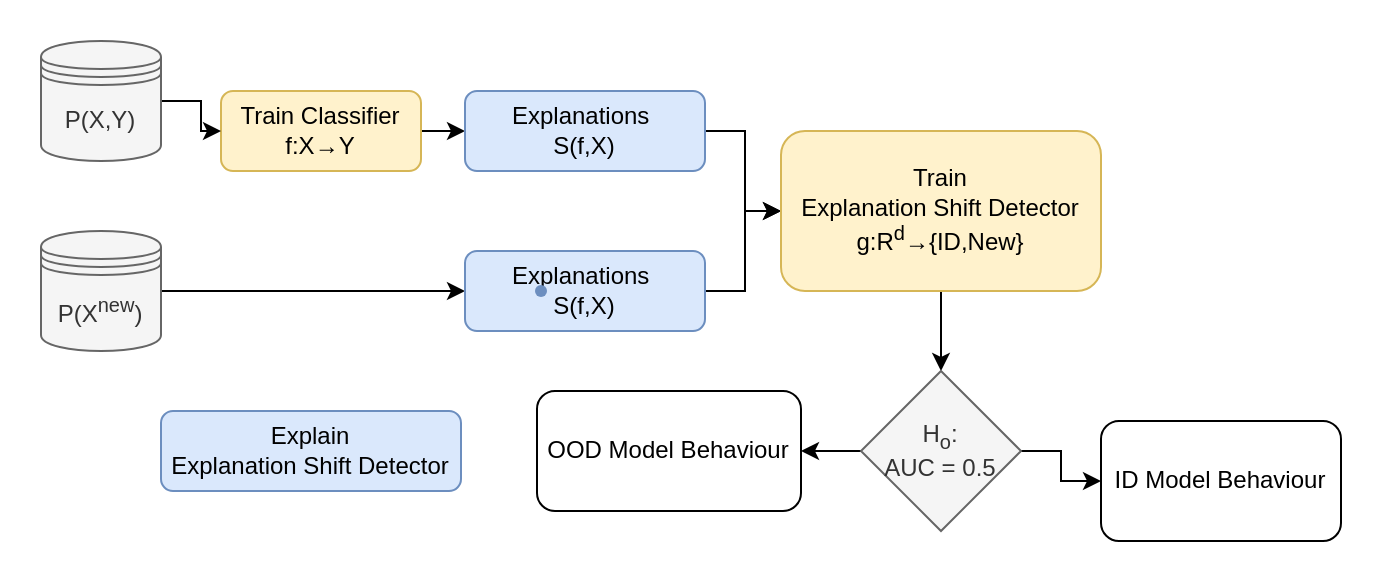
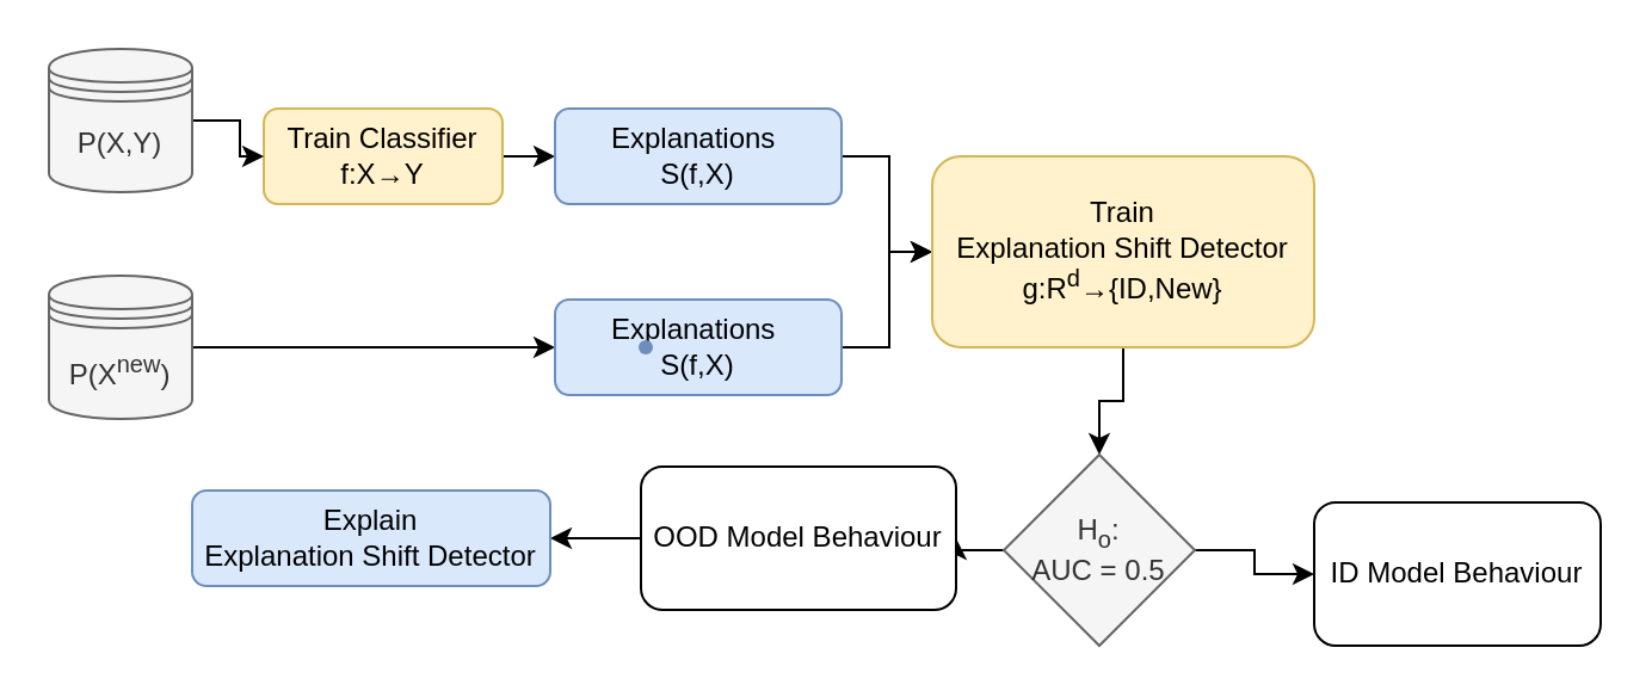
  <mxCell id="0" />
  <mxCell id="1" parent="0" />
  <mxCell id="2" value="" style="edgeStyle=orthogonalEdgeStyle;rounded=0;orthogonalLoop=1;jettySize=auto;html=1;" edge="1" parent="1" source="3" target="9"><mxGeometry relative="1" as="geometry" /></mxCell>
  <mxCell id="3" value="Train Classifier&lt;br&gt;f:X→Y" style="rounded=1;whiteSpace=wrap;html=1;fontSize=12;glass=0;strokeWidth=1;shadow=0;horizontal=1;fillColor=#fff2cc;strokeColor=#d6b656;" parent="1" vertex="1"><mxGeometry x="110" y="45" width="100" height="40" as="geometry" /></mxCell>
  <mxCell id="4" value="" style="edgeStyle=orthogonalEdgeStyle;rounded=0;orthogonalLoop=1;jettySize=auto;html=1;" edge="1" parent="1" source="5" target="3"><mxGeometry relative="1" as="geometry" /></mxCell>
  <mxCell id="5" value="P(X,Y)" style="shape=datastore;whiteSpace=wrap;html=1;fillColor=#f5f5f5;strokeColor=#666666;fontColor=#333333;" vertex="1" parent="1"><mxGeometry x="20" y="20" width="60" height="60" as="geometry" /></mxCell>
  <mxCell id="6" value="" style="edgeStyle=orthogonalEdgeStyle;rounded=0;orthogonalLoop=1;jettySize=auto;html=1;entryX=0;entryY=0.5;entryDx=0;entryDy=0;" edge="1" parent="1" source="7" target="11"><mxGeometry relative="1" as="geometry" /></mxCell>
  <mxCell id="7" value="P(X&lt;sup&gt;new&lt;/sup&gt;)" style="shape=datastore;whiteSpace=wrap;html=1;fillColor=#f5f5f5;strokeColor=#666666;fontColor=#333333;" vertex="1" parent="1"><mxGeometry x="20" y="115" width="60" height="60" as="geometry" /></mxCell>
  <mxCell id="8" value="" style="edgeStyle=orthogonalEdgeStyle;rounded=0;orthogonalLoop=1;jettySize=auto;html=1;" edge="1" parent="1" source="9" target="14"><mxGeometry relative="1" as="geometry" /></mxCell>
  <mxCell id="9" value="Explanations&amp;nbsp;&lt;br&gt;S(f,X)" style="rounded=1;whiteSpace=wrap;html=1;fontSize=12;glass=0;strokeWidth=1;shadow=0;fillColor=#dae8fc;strokeColor=#6c8ebf;" vertex="1" parent="1"><mxGeometry x="232" y="45" width="120" height="40" as="geometry" /></mxCell>
  <mxCell id="10" value="" style="edgeStyle=orthogonalEdgeStyle;rounded=0;orthogonalLoop=1;jettySize=auto;html=1;" edge="1" parent="1" source="11" target="14"><mxGeometry relative="1" as="geometry" /></mxCell>
  <mxCell id="11" value="Explanations&amp;nbsp;&lt;br&gt;S(f,X)" style="rounded=1;whiteSpace=wrap;html=1;fontSize=12;glass=0;strokeWidth=1;shadow=0;fillColor=#dae8fc;strokeColor=#6c8ebf;" vertex="1" parent="1"><mxGeometry x="232" y="125" width="120" height="40" as="geometry" /></mxCell>
  <mxCell id="12" value="" style="shape=waypoint;sketch=0;size=6;pointerEvents=1;points=[];fillColor=#dae8fc;resizable=0;rotatable=0;perimeter=centerPerimeter;snapToPoint=1;strokeColor=#6c8ebf;" vertex="1" parent="1"><mxGeometry x="260" y="135" width="20" height="20" as="geometry" /></mxCell>
  <mxCell id="13" value="" style="edgeStyle=orthogonalEdgeStyle;rounded=0;orthogonalLoop=1;jettySize=auto;html=1;" edge="1" parent="1" source="14" target="17"><mxGeometry relative="1" as="geometry" /></mxCell>
  <mxCell id="14" value="Train &lt;br&gt;Explanation Shift Detector&lt;br&gt;g:R&lt;sup&gt;d&lt;/sup&gt;→{ID,New}" style="rounded=1;whiteSpace=wrap;html=1;fontSize=12;glass=0;strokeWidth=1;shadow=0;horizontal=1;fillColor=#fff2cc;strokeColor=#d6b656;" vertex="1" parent="1"><mxGeometry x="390" y="65" width="160" height="80" as="geometry" /></mxCell>
  <mxCell id="15" value="" style="edgeStyle=orthogonalEdgeStyle;rounded=0;orthogonalLoop=1;jettySize=auto;html=1;" edge="1" parent="1" source="17" target="18"><mxGeometry relative="1" as="geometry" /></mxCell>
  <mxCell id="16" value="" style="edgeStyle=orthogonalEdgeStyle;rounded=0;orthogonalLoop=1;jettySize=auto;html=1;" edge="1" parent="1" source="17" target="20"><mxGeometry relative="1" as="geometry" /></mxCell>
- <mxCell id="17" value="H&lt;sub&gt;o&lt;/sub&gt;:&lt;br&gt;AUC = 0.5" style="rhombus;whiteSpace=wrap;html=1;fillColor=#f5f5f5;fontColor=#333333;strokeColor=#666666;" vertex="1" parent="1"><mxGeometry x="430" y="185" width="80" height="80" as="geometry" /></mxCell>
+ <mxCell id="17" value="H&lt;sub&gt;o&lt;/sub&gt;:&lt;br&gt;AUC = 0.5" style="rhombus;whiteSpace=wrap;html=1;fillColor=#f5f5f5;fontColor=#333333;strokeColor=#666666;" vertex="1" parent="1"><mxGeometry x="420" y="190" width="80" height="80" as="geometry" /></mxCell>
  <mxCell id="18" value="ID Model Behaviour" style="rounded=1;whiteSpace=wrap;html=1;" vertex="1" parent="1"><mxGeometry x="550" y="210" width="120" height="60" as="geometry" /></mxCell>
+ <mxCell id="19" value="" style="edgeStyle=orthogonalEdgeStyle;rounded=0;orthogonalLoop=1;jettySize=auto;html=1;" edge="1" parent="1" source="20" target="21"><mxGeometry relative="1" as="geometry" /></mxCell>
  <mxCell id="20" value="OOD Model Behaviour" style="rounded=1;whiteSpace=wrap;html=1;" vertex="1" parent="1"><mxGeometry x="268" y="195" width="132" height="60" as="geometry" /></mxCell>
  <mxCell id="21" value="Explain&lt;br&gt;Explanation Shift Detector" style="rounded=1;whiteSpace=wrap;html=1;fontSize=12;glass=0;strokeWidth=1;shadow=0;fillColor=#dae8fc;strokeColor=#6c8ebf;" vertex="1" parent="1"><mxGeometry x="80" y="205" width="150" height="40" as="geometry" /></mxCell>
